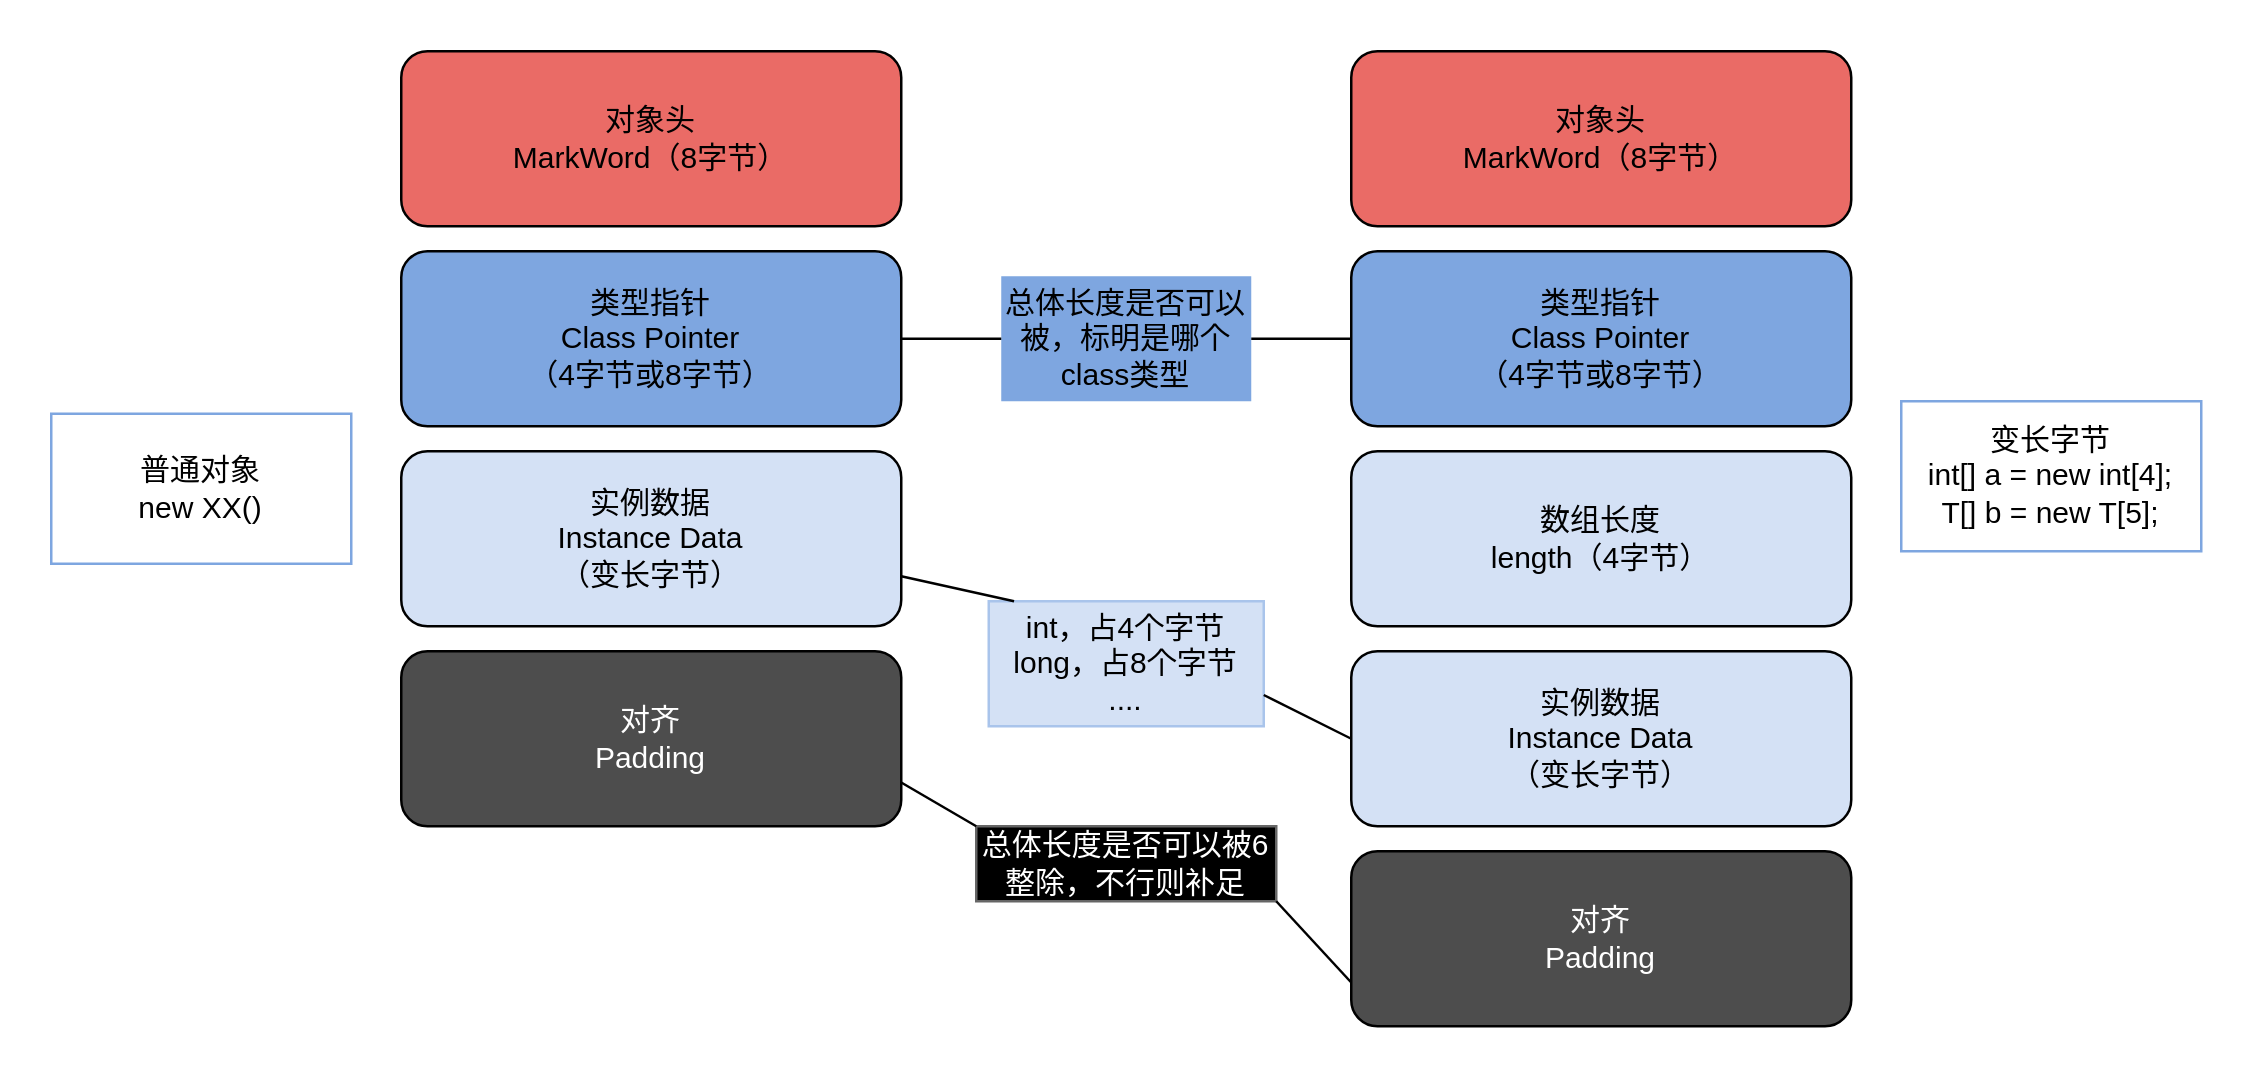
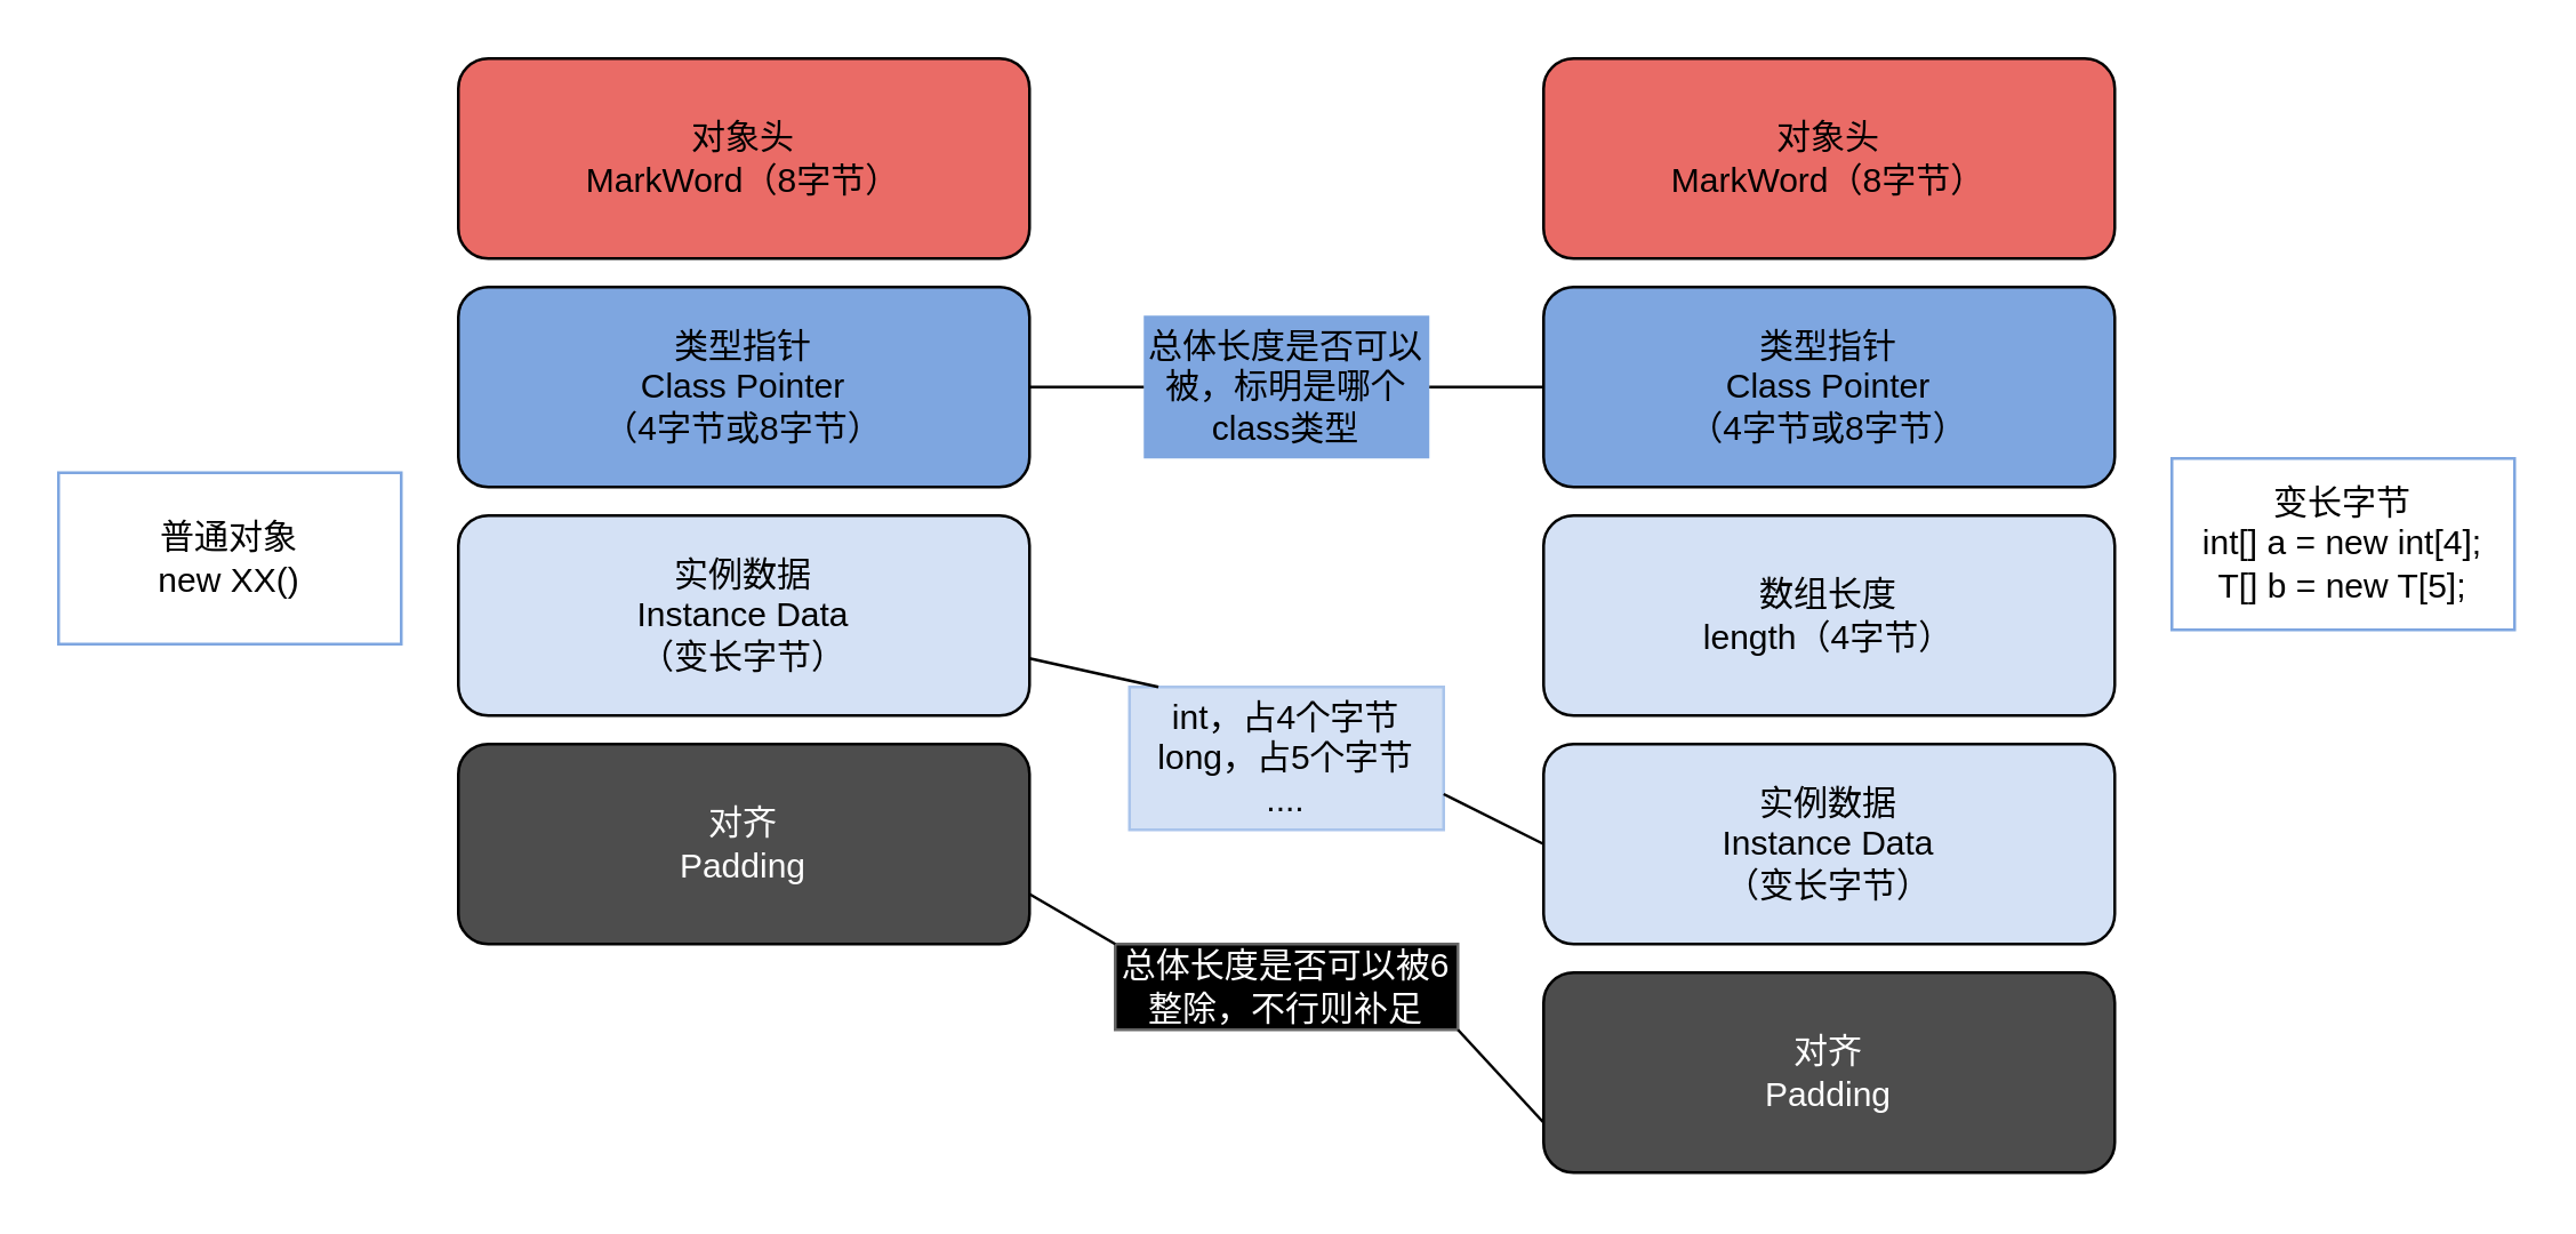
  <mxCell id="0" />
  <mxCell id="1" parent="0" />
  <mxCell id="2" value="对象头&lt;br&gt;MarkWord（8字节）" style="rounded=1;whiteSpace=wrap;html=1;fillColor=#EA6B66;" vertex="1" parent="1"><mxGeometry x="160" y="20" width="200" height="70" as="geometry" /></mxCell>
  <mxCell id="3" value="类型指针&lt;br&gt;Class Pointer&lt;br&gt;（4字节或8字节）" style="rounded=1;whiteSpace=wrap;html=1;fillColor=#7EA6E0;" vertex="1" parent="1"><mxGeometry x="160" y="100" width="200" height="70" as="geometry" /></mxCell>
  <mxCell id="4" value="总体长度是否可以被，标明是哪个class类型" style="text;html=1;strokeColor=none;fillColor=#7EA6E0;align=center;verticalAlign=middle;whiteSpace=wrap;rounded=0;" vertex="1" parent="1"><mxGeometry x="400" y="110" width="100" height="50" as="geometry" /></mxCell>
  <mxCell id="5" value="实例数据&lt;br&gt;Instance Data&lt;br&gt;（变长字节）" style="rounded=1;whiteSpace=wrap;html=1;fillColor=#D4E1F5;" vertex="1" parent="1"><mxGeometry x="160" y="180" width="200" height="70" as="geometry" /></mxCell>
  <mxCell id="6" value="&lt;font color=&quot;#ffffff&quot;&gt;对齐&lt;br&gt;Padding&lt;/font&gt;" style="rounded=1;whiteSpace=wrap;html=1;fillColor=#4D4D4D;" vertex="1" parent="1"><mxGeometry x="160" y="260" width="200" height="70" as="geometry" /></mxCell>
- <mxCell id="7" value="int，占4个字节&lt;br&gt;long，占8个字节&lt;br&gt;...." style="text;html=1;strokeColor=#A9C4EB;fillColor=#D4E1F5;align=center;verticalAlign=middle;whiteSpace=wrap;rounded=0;shadow=0;" vertex="1" parent="1"><mxGeometry x="395" y="240" width="110" height="50" as="geometry" /></mxCell>
+ <mxCell id="7" value="int，占4个字节&lt;br&gt;long，占5个字节&lt;br&gt;...." style="text;html=1;strokeColor=#A9C4EB;fillColor=#D4E1F5;align=center;verticalAlign=middle;whiteSpace=wrap;rounded=0;shadow=0;" vertex="1" parent="1"><mxGeometry x="395" y="240" width="110" height="50" as="geometry" /></mxCell>
  <mxCell id="8" value="&lt;font color=&quot;#ffffff&quot;&gt;总体长度是否可以被6整除，不行则补足&lt;/font&gt;" style="text;html=1;strokeColor=#666666;fillColor=#000000;align=center;verticalAlign=middle;whiteSpace=wrap;rounded=0;" vertex="1" parent="1"><mxGeometry x="390" y="330" width="120" height="30" as="geometry" /></mxCell>
  <mxCell id="9" value="普通对象&lt;br&gt;new XX()" style="rounded=0;whiteSpace=wrap;html=1;strokeColor=#7EA6E0;fillColor=none;" vertex="1" parent="1"><mxGeometry x="20" y="165" width="120" height="60" as="geometry" /></mxCell>
  <mxCell id="10" value="对象头&lt;br&gt;MarkWord（8字节）" style="rounded=1;whiteSpace=wrap;html=1;fillColor=#EA6B66;" vertex="1" parent="1"><mxGeometry x="540" y="20" width="200" height="70" as="geometry" /></mxCell>
  <mxCell id="11" value="类型指针&lt;br&gt;Class Pointer&lt;br&gt;（4字节或8字节）" style="rounded=1;whiteSpace=wrap;html=1;fillColor=#7EA6E0;" vertex="1" parent="1"><mxGeometry x="540" y="100" width="200" height="70" as="geometry" /></mxCell>
  <mxCell id="12" value="实例数据&lt;br&gt;Instance Data&lt;br&gt;（变长字节）" style="rounded=1;whiteSpace=wrap;html=1;fillColor=#D4E1F5;" vertex="1" parent="1"><mxGeometry x="540" y="260" width="200" height="70" as="geometry" /></mxCell>
  <mxCell id="13" value="&lt;font color=&quot;#ffffff&quot;&gt;对齐&lt;br&gt;Padding&lt;/font&gt;" style="rounded=1;whiteSpace=wrap;html=1;fillColor=#4D4D4D;" vertex="1" parent="1"><mxGeometry x="540" y="340" width="200" height="70" as="geometry" /></mxCell>
  <mxCell id="14" value="变长字节&lt;br&gt;int[] a = new int[4];&lt;br&gt;T[] b = new T[5];" style="rounded=0;whiteSpace=wrap;html=1;strokeColor=#7EA6E0;fillColor=none;" vertex="1" parent="1"><mxGeometry x="760" y="160" width="120" height="60" as="geometry" /></mxCell>
  <mxCell id="15" value="数组长度&lt;br&gt;length（4字节）" style="rounded=1;whiteSpace=wrap;html=1;fillColor=#d4e1f5;" vertex="1" parent="1"><mxGeometry x="540" y="180" width="200" height="70" as="geometry" /></mxCell>
  <mxCell id="16" value="" style="endArrow=none;html=1;entryX=0.092;entryY=0;entryDx=0;entryDy=0;entryPerimeter=0;" edge="1" parent="1" target="7"><mxGeometry width="50" height="50" relative="1" as="geometry"><mxPoint x="360" y="230" as="sourcePoint" /><mxPoint x="410" y="180" as="targetPoint" /></mxGeometry></mxCell>
  <mxCell id="17" value="" style="endArrow=none;html=1;entryX=1;entryY=0.75;entryDx=0;entryDy=0;exitX=0;exitY=0.5;exitDx=0;exitDy=0;" edge="1" parent="1" source="12" target="7"><mxGeometry width="50" height="50" relative="1" as="geometry"><mxPoint x="410" y="360" as="sourcePoint" /><mxPoint x="460" y="310" as="targetPoint" /></mxGeometry></mxCell>
  <mxCell id="18" value="" style="endArrow=none;html=1;entryX=1;entryY=0.75;entryDx=0;entryDy=0;exitX=0;exitY=0;exitDx=0;exitDy=0;" edge="1" parent="1" source="8" target="6"><mxGeometry width="50" height="50" relative="1" as="geometry"><mxPoint x="410" y="360" as="sourcePoint" /><mxPoint x="460" y="310" as="targetPoint" /></mxGeometry></mxCell>
  <mxCell id="19" value="" style="endArrow=none;html=1;entryX=0;entryY=0.75;entryDx=0;entryDy=0;exitX=1;exitY=1;exitDx=0;exitDy=0;" edge="1" parent="1" source="8" target="13"><mxGeometry width="50" height="50" relative="1" as="geometry"><mxPoint x="410" y="360" as="sourcePoint" /><mxPoint x="460" y="310" as="targetPoint" /></mxGeometry></mxCell>
  <mxCell id="20" value="" style="endArrow=none;html=1;entryX=1;entryY=0.5;entryDx=0;entryDy=0;exitX=0;exitY=0.5;exitDx=0;exitDy=0;" edge="1" parent="1" source="4" target="3"><mxGeometry width="50" height="50" relative="1" as="geometry"><mxPoint x="410" y="360" as="sourcePoint" /><mxPoint x="460" y="310" as="targetPoint" /></mxGeometry></mxCell>
  <mxCell id="21" value="" style="endArrow=none;html=1;entryX=0;entryY=0.5;entryDx=0;entryDy=0;exitX=1;exitY=0.5;exitDx=0;exitDy=0;" edge="1" parent="1" source="4" target="11"><mxGeometry width="50" height="50" relative="1" as="geometry"><mxPoint x="410" y="360" as="sourcePoint" /><mxPoint x="460" y="310" as="targetPoint" /></mxGeometry></mxCell>
